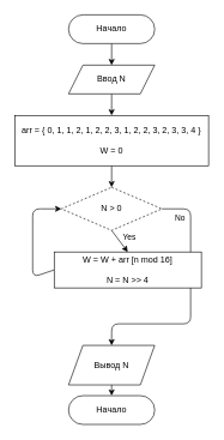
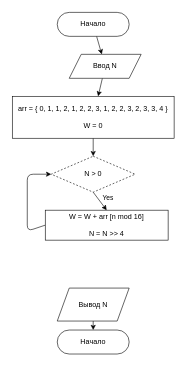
  <mxCell id="0" />
  <mxCell id="1" parent="0" />
  <mxCell id="2" value="" style="edgeStyle=none;html=1;" edge="1" parent="1" source="3" target="5"><mxGeometry relative="1" as="geometry" /></mxCell>
  <mxCell id="3" value="Начало" style="rounded=1;whiteSpace=wrap;html=1;arcSize=50;" vertex="1" parent="1"><mxGeometry x="95" y="20" width="120" height="40" as="geometry" /></mxCell>
  <mxCell id="4" value="" style="edgeStyle=none;html=1;" edge="1" parent="1" source="5" target="7"><mxGeometry relative="1" as="geometry" /></mxCell>
- <mxCell id="5" value="Ввод N" style="shape=parallelogram;perimeter=parallelogramPerimeter;whiteSpace=wrap;html=1;fixedSize=1;" vertex="1" parent="1"><mxGeometry x="95" y="90" width="120" height="40" as="geometry" /></mxCell>
+ <mxCell id="5" value="Ввод N" style="shape=parallelogram;perimeter=parallelogramPerimeter;whiteSpace=wrap;html=1;fixedSize=1;" vertex="1" parent="1"><mxGeometry x="115" y="90" width="120" height="40" as="geometry" /></mxCell>
  <mxCell id="6" value="" style="edgeStyle=none;html=1;" edge="1" parent="1" source="7" target="12"><mxGeometry relative="1" as="geometry" /></mxCell>
  <mxCell id="7" value="&lt;div&gt;arr =&amp;nbsp;{&amp;nbsp;0, 1, 1, 2, 1, 2, 2, 3,&amp;nbsp;1, 2, 2, 3, 2, 3, 3, 4 }&lt;/div&gt;&lt;div&gt;&lt;br&gt;&lt;/div&gt;&lt;div&gt;W = 0&lt;br&gt;&lt;/div&gt;" style="rounded=0;whiteSpace=wrap;html=1;" vertex="1" parent="1"><mxGeometry x="20" y="160" width="270" height="70" as="geometry" /></mxCell>
  <mxCell id="8" style="edgeStyle=none;html=1;exitX=0.5;exitY=1;exitDx=0;exitDy=0;entryX=0.5;entryY=0;entryDx=0;entryDy=0;" edge="1" parent="1" source="12" target="14"><mxGeometry relative="1" as="geometry" /></mxCell>
  <mxCell id="9" value="Yes" style="edgeLabel;html=1;align=left;verticalAlign=middle;resizable=0;points=[];" vertex="1" connectable="0" parent="8"><mxGeometry x="-0.149" relative="1" as="geometry"><mxPoint x="4" y="-3" as="offset" /></mxGeometry></mxCell>
- <mxCell id="10" style="edgeStyle=none;html=1;exitX=1;exitY=0.5;exitDx=0;exitDy=0;entryX=0.5;entryY=0;entryDx=0;entryDy=0;" edge="1" parent="1" source="12" target="16"><mxGeometry relative="1" as="geometry"><Array as="points"><mxPoint x="265" y="290" /><mxPoint x="265" y="450" /><mxPoint x="155" y="450" /></Array></mxGeometry></mxCell>
- <mxCell id="11" value="No" style="edgeLabel;html=1;align=center;verticalAlign=top;resizable=0;points=[];" vertex="1" connectable="0" parent="10"><mxGeometry x="-0.848" y="1" relative="1" as="geometry"><mxPoint x="-2" y="1" as="offset" /></mxGeometry></mxCell>
  <mxCell id="12" value="N &amp;gt; 0" style="rhombus;whiteSpace=wrap;html=1;dashed=1;" vertex="1" parent="1"><mxGeometry x="85" y="260" width="140" height="60" as="geometry" /></mxCell>
  <mxCell id="13" style="edgeStyle=none;html=1;exitX=0;exitY=0.5;exitDx=0;exitDy=0;entryX=0;entryY=0.5;entryDx=0;entryDy=0;" edge="1" parent="1" source="14" target="12"><mxGeometry relative="1" as="geometry"><mxPoint x="45" y="385" as="targetPoint" /><Array as="points"><mxPoint x="45" y="385" /><mxPoint x="45" y="290" /></Array></mxGeometry></mxCell>
  <mxCell id="14" value="&lt;span&gt;W = W + arr [n mod 16]&lt;/span&gt;&lt;br&gt;&lt;br&gt;&lt;span&gt;N = N &amp;gt;&amp;gt; 4&lt;/span&gt;" style="rounded=0;whiteSpace=wrap;html=1;" vertex="1" parent="1"><mxGeometry x="75" y="350" width="205" height="50" as="geometry" /></mxCell>
  <mxCell id="15" value="" style="edgeStyle=none;html=1;" edge="1" parent="1" source="16" target="17"><mxGeometry relative="1" as="geometry" /></mxCell>
  <mxCell id="16" value="Вывод N" style="shape=parallelogram;perimeter=parallelogramPerimeter;whiteSpace=wrap;html=1;fixedSize=1;" vertex="1" parent="1"><mxGeometry x="95" y="480" width="120" height="55" as="geometry" /></mxCell>
  <mxCell id="17" value="Начало" style="rounded=1;whiteSpace=wrap;html=1;arcSize=50;" vertex="1" parent="1"><mxGeometry x="95" y="550" width="120" height="40" as="geometry" /></mxCell>
